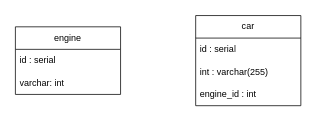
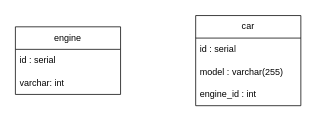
  <mxCell id="0" />
  <mxCell id="1" parent="0" />
  <mxCell id="2" value="car" style="swimlane;fontStyle=0;childLayout=stackLayout;horizontal=1;startSize=30;horizontalStack=0;resizeParent=1;resizeParentMax=0;resizeLast=0;collapsible=1;marginBottom=0;whiteSpace=wrap;html=1;" parent="1" vertex="1"><mxGeometry x="260" y="20" width="140" height="120" as="geometry" /></mxCell>
  <mxCell id="3" value="id : serial" style="text;strokeColor=none;fillColor=none;align=left;verticalAlign=middle;spacingLeft=4;spacingRight=4;overflow=hidden;points=[[0,0.5],[1,0.5]];portConstraint=eastwest;rotatable=0;whiteSpace=wrap;html=1;" parent="2" vertex="1"><mxGeometry y="30" width="140" height="30" as="geometry" /></mxCell>
- <mxCell id="4" value="int : varchar(255)" style="text;strokeColor=none;fillColor=none;align=left;verticalAlign=middle;spacingLeft=4;spacingRight=4;overflow=hidden;points=[[0,0.5],[1,0.5]];portConstraint=eastwest;rotatable=0;whiteSpace=wrap;html=1;" parent="2" vertex="1"><mxGeometry y="60" width="140" height="30" as="geometry" /></mxCell>
+ <mxCell id="4" value="model : varchar(255)" style="text;strokeColor=none;fillColor=none;align=left;verticalAlign=middle;spacingLeft=4;spacingRight=4;overflow=hidden;points=[[0,0.5],[1,0.5]];portConstraint=eastwest;rotatable=0;whiteSpace=wrap;html=1;" parent="2" vertex="1"><mxGeometry y="60" width="140" height="30" as="geometry" /></mxCell>
  <mxCell id="5" value="engine_id : int" style="text;strokeColor=none;fillColor=none;align=left;verticalAlign=middle;spacingLeft=4;spacingRight=4;overflow=hidden;points=[[0,0.5],[1,0.5]];portConstraint=eastwest;rotatable=0;whiteSpace=wrap;html=1;" parent="2" vertex="1"><mxGeometry y="90" width="140" height="30" as="geometry" /></mxCell>
  <mxCell id="6" value="engine" style="swimlane;fontStyle=0;childLayout=stackLayout;horizontal=1;startSize=30;horizontalStack=0;resizeParent=1;resizeParentMax=0;resizeLast=0;collapsible=1;marginBottom=0;whiteSpace=wrap;html=1;" parent="1" vertex="1"><mxGeometry x="20" y="35" width="140" height="90" as="geometry" /></mxCell>
  <mxCell id="7" value="id : serial" style="text;strokeColor=none;fillColor=none;align=left;verticalAlign=middle;spacingLeft=4;spacingRight=4;overflow=hidden;points=[[0,0.5],[1,0.5]];portConstraint=eastwest;rotatable=0;whiteSpace=wrap;html=1;" parent="6" vertex="1"><mxGeometry y="30" width="140" height="30" as="geometry" /></mxCell>
  <mxCell id="8" value="varchar: int" style="text;strokeColor=none;fillColor=none;align=left;verticalAlign=middle;spacingLeft=4;spacingRight=4;overflow=hidden;points=[[0,0.5],[1,0.5]];portConstraint=eastwest;rotatable=0;whiteSpace=wrap;html=1;" parent="6" vertex="1"><mxGeometry y="60" width="140" height="30" as="geometry" /></mxCell>
